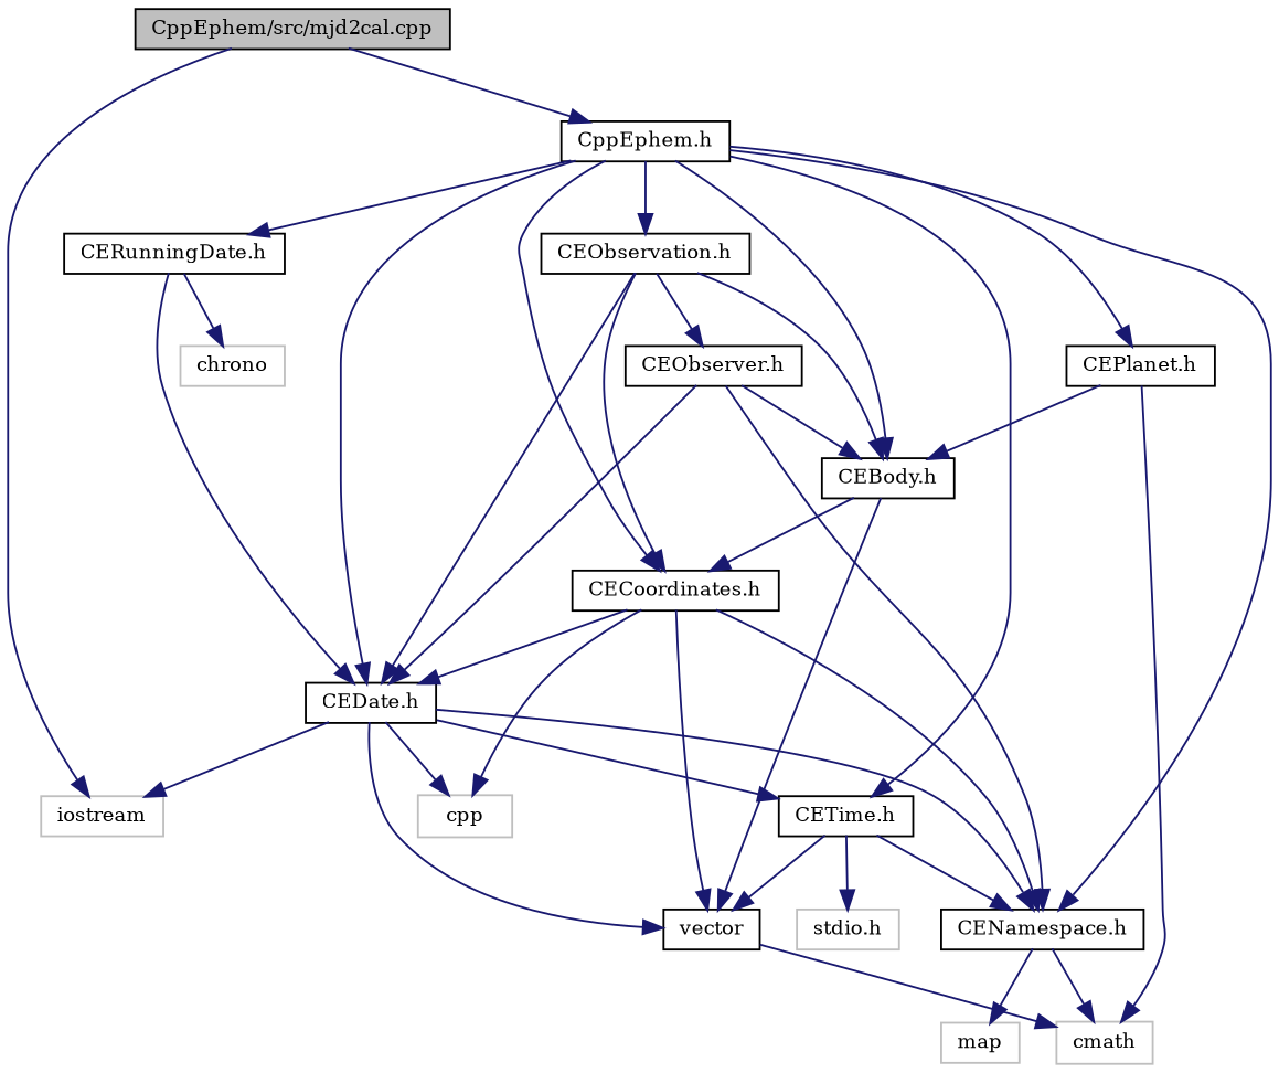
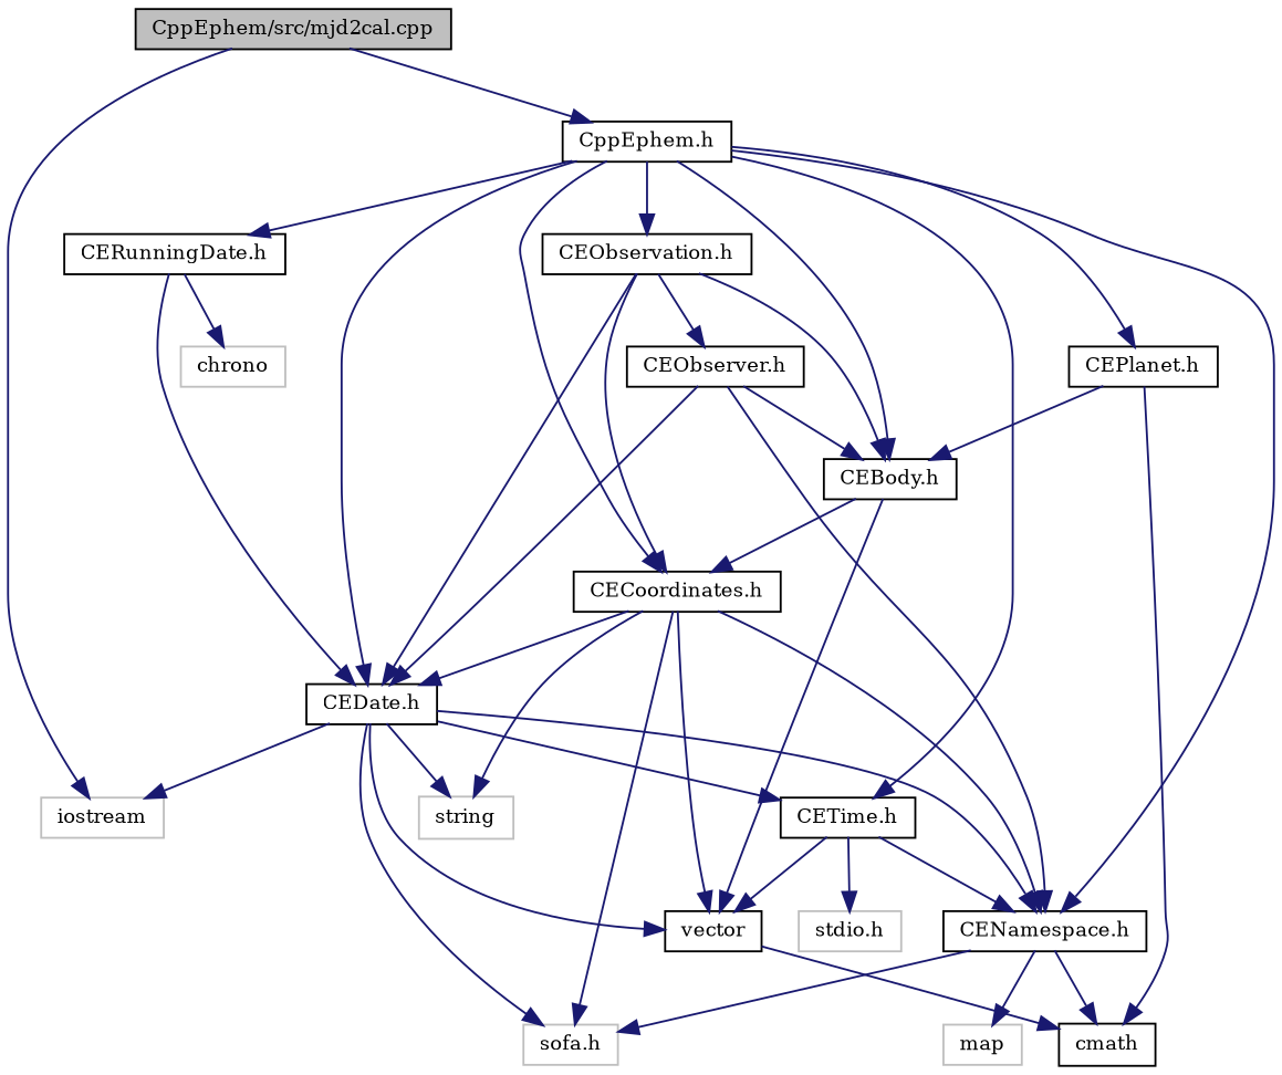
  digraph {
    fontname="DejaVu Serif"
    node [color=black fillcolor=white fontname="DejaVu Serif" fontsize=10 shape=record style=filled]
    edge [color=midnightblue fontname="DejaVu Serif" fontsize=10 labelfontname=Helvetica labelfontsize=10 style=solid]
    n1 [fillcolor=grey75 fontcolor=black height=0.2 label="CppEphem/src/mjd2cal.cpp" width=0.4]
    n2 [color=grey75 height=0.2 label=iostream width=0.4]
    n3 [height=0.2 label="CppEphem.h" width=0.4]
    n4 [height=0.2 label="CECoordinates.h" width=0.4]
    n5 [height=0.2 label="CEDate.h" width=0.4]
    n6 [height=0.2 label="CETime.h" width=0.4]
    n7 [height=0.2 label="CENamespace.h" width=0.4]
    n8 [height=0.2 label="CEObservation.h" width=0.4]
    n9 [height=0.2 label="CEPlanet.h" width=0.4]
    n10 [height=0.2 label="CERunningDate.h" width=0.4]
    n11 [height=0.2 label="CEBody.h" width=0.4]
-   n12 [color=grey75 height=0.2 label=cpp width=0.4]
+   n12 [color=grey75 height=0.2 label=string width=0.4]
    n13 [height=0.2 label=vector width=0.4]
+   n14 [color=grey75 height=0.2 label="sofa.h" width=0.4]
    n15 [color=grey75 height=0.2 label="stdio.h" width=0.4]
-   n16 [color=grey75 height=0.2 label=cmath width=0.4]
+   n16 [height=0.2 label=cmath width=0.4]
    n17 [color=grey75 height=0.2 label=map width=0.4]
    n18 [height=0.2 label="CEObserver.h" width=0.4]
    n19 [color=grey75 height=0.2 label=chrono width=0.4]
    n1 -> n2
    n1 -> n3
    n3 -> n4
    n3 -> n5
    n3 -> n6
    n3 -> n7
    n3 -> n8
    n3 -> n9
    n3 -> n10
    n3 -> n11
    n4 -> n5
    n4 -> n7
    n4 -> n12
    n4 -> n13
+   n4 -> n14
    n5 -> n2
    n5 -> n6
    n5 -> n7
    n5 -> n12
    n5 -> n13
+   n5 -> n14
    n6 -> n7
    n6 -> n13
    n6 -> n15
+   n7 -> n14
    n7 -> n16
    n7 -> n17
    n8 -> n4
    n8 -> n5
    n8 -> n11
    n8 -> n18
    n9 -> n11
    n9 -> n16
    n10 -> n5
    n10 -> n19
    n11 -> n4
    n11 -> n13
    n13 -> n16
    n18 -> n5
    n18 -> n7
    n18 -> n11
  }
